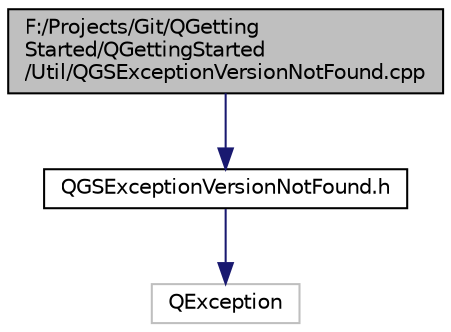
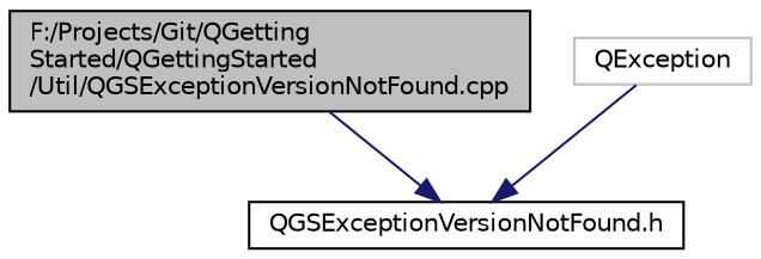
  digraph {
    node [color=black fillcolor=white fontname=Helvetica fontsize=10 shape=record style=filled]
    edge [color=midnightblue fontname=Helvetica fontsize=10 labelfontname=Helvetica labelfontsize=10 style=solid]
    n1 [fillcolor=grey75 fontcolor=black height=0.2 label="F:/Projects/Git/QGetting\lStarted/QGettingStarted\l/Util/QGSExceptionVersionNotFound.cpp" width=0.4]
    n2 [height=0.2 label="QGSExceptionVersionNotFound.h" width=0.4]
    n3 [color=grey75 height=0.2 label=QException width=0.4]
    n1 -> n2
-   n2 -> n3
+   n3 -> n2
  }
